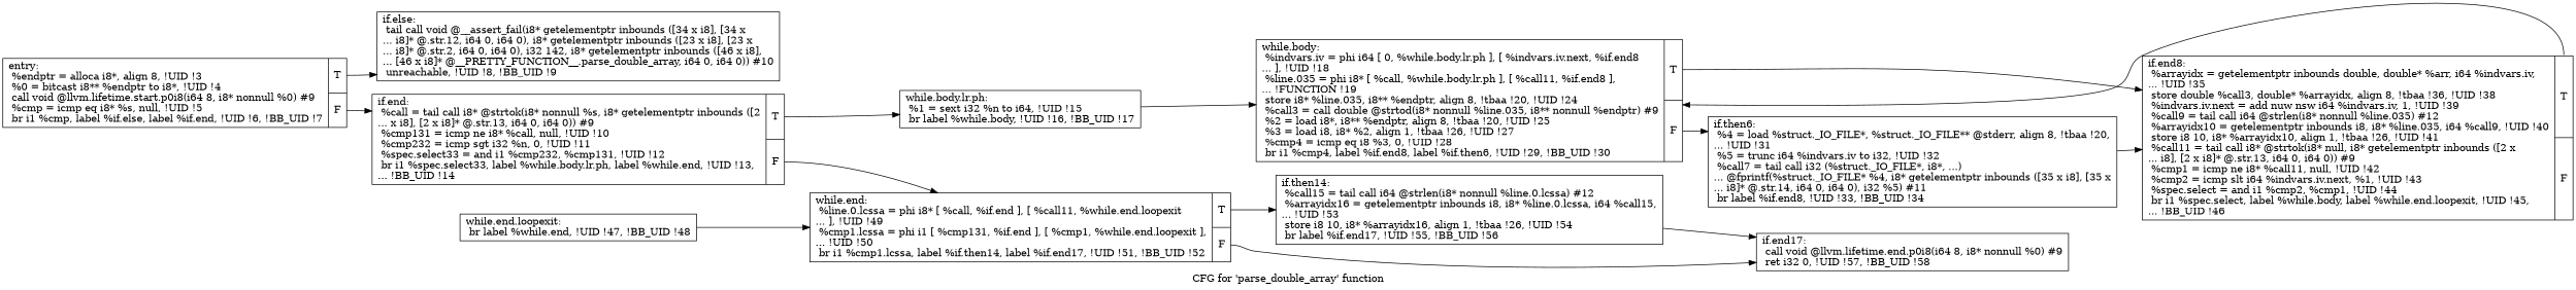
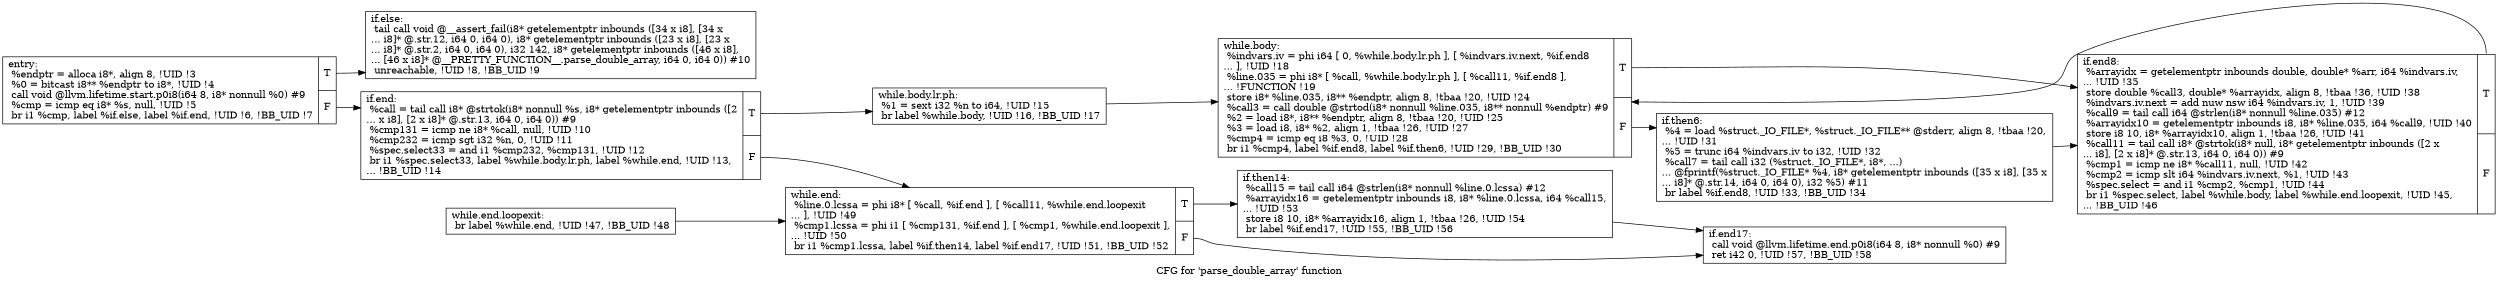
  digraph {
    label="CFG for 'parse_double_array' function"
    rankdir=LR
    node [shape=record]
    edge [tailport=s0]
    n1 [label="{entry:\l  %endptr = alloca i8*, align 8, !UID !3\l  %0 = bitcast i8** %endptr to i8*, !UID !4\l  call void @llvm.lifetime.start.p0i8(i64 8, i8* nonnull %0) #9\l  %cmp = icmp eq i8* %s, null, !UID !5\l  br i1 %cmp, label %if.else, label %if.end, !UID !6, !BB_UID !7\l|{<s0>T|<s1>F}}"]
    n2 [label="{if.else:                                          \l  tail call void @__assert_fail(i8* getelementptr inbounds ([34 x i8], [34 x\l... i8]* @.str.12, i64 0, i64 0), i8* getelementptr inbounds ([23 x i8], [23 x\l... i8]* @.str.2, i64 0, i64 0), i32 142, i8* getelementptr inbounds ([46 x i8],\l... [46 x i8]* @__PRETTY_FUNCTION__.parse_double_array, i64 0, i64 0)) #10\l  unreachable, !UID !8, !BB_UID !9\l}"]
    n3 [label="{if.end:                                           \l  %call = tail call i8* @strtok(i8* nonnull %s, i8* getelementptr inbounds ([2\l... x i8], [2 x i8]* @.str.13, i64 0, i64 0)) #9\l  %cmp131 = icmp ne i8* %call, null, !UID !10\l  %cmp232 = icmp sgt i32 %n, 0, !UID !11\l  %spec.select33 = and i1 %cmp232, %cmp131, !UID !12\l  br i1 %spec.select33, label %while.body.lr.ph, label %while.end, !UID !13,\l... !BB_UID !14\l|{<s0>T|<s1>F}}"]
    n4 [label="{while.body.lr.ph:                                 \l  %1 = sext i32 %n to i64, !UID !15\l  br label %while.body, !UID !16, !BB_UID !17\l}"]
    n5 [label="{while.end:                                        \l  %line.0.lcssa = phi i8* [ %call, %if.end ], [ %call11, %while.end.loopexit\l... ], !UID !49\l  %cmp1.lcssa = phi i1 [ %cmp131, %if.end ], [ %cmp1, %while.end.loopexit ],\l... !UID !50\l  br i1 %cmp1.lcssa, label %if.then14, label %if.end17, !UID !51, !BB_UID !52\l|{<s0>T|<s1>F}}"]
    n6 [label="{while.body:                                       \l  %indvars.iv = phi i64 [ 0, %while.body.lr.ph ], [ %indvars.iv.next, %if.end8\l... ], !UID !18\l  %line.035 = phi i8* [ %call, %while.body.lr.ph ], [ %call11, %if.end8 ],\l... !FUNCTION !19\l  store i8* %line.035, i8** %endptr, align 8, !tbaa !20, !UID !24\l  %call3 = call double @strtod(i8* nonnull %line.035, i8** nonnull %endptr) #9\l  %2 = load i8*, i8** %endptr, align 8, !tbaa !20, !UID !25\l  %3 = load i8, i8* %2, align 1, !tbaa !26, !UID !27\l  %cmp4 = icmp eq i8 %3, 0, !UID !28\l  br i1 %cmp4, label %if.end8, label %if.then6, !UID !29, !BB_UID !30\l|{<s0>T|<s1>F}}"]
    n7 [label="{if.then14:                                        \l  %call15 = tail call i64 @strlen(i8* nonnull %line.0.lcssa) #12\l  %arrayidx16 = getelementptr inbounds i8, i8* %line.0.lcssa, i64 %call15,\l... !UID !53\l  store i8 10, i8* %arrayidx16, align 1, !tbaa !26, !UID !54\l  br label %if.end17, !UID !55, !BB_UID !56\l}"]
-   n8 [label="{if.end17:                                         \l  call void @llvm.lifetime.end.p0i8(i64 8, i8* nonnull %0) #9\l  ret i32 0, !UID !57, !BB_UID !58\l}"]
+   n8 [label="{if.end17:                                         \l  call void @llvm.lifetime.end.p0i8(i64 8, i8* nonnull %0) #9\l  ret i42 0, !UID !57, !BB_UID !58\l}"]
    n9 [label="{if.end8:                                          \l  %arrayidx = getelementptr inbounds double, double* %arr, i64 %indvars.iv,\l... !UID !35\l  store double %call3, double* %arrayidx, align 8, !tbaa !36, !UID !38\l  %indvars.iv.next = add nuw nsw i64 %indvars.iv, 1, !UID !39\l  %call9 = tail call i64 @strlen(i8* nonnull %line.035) #12\l  %arrayidx10 = getelementptr inbounds i8, i8* %line.035, i64 %call9, !UID !40\l  store i8 10, i8* %arrayidx10, align 1, !tbaa !26, !UID !41\l  %call11 = tail call i8* @strtok(i8* null, i8* getelementptr inbounds ([2 x\l... i8], [2 x i8]* @.str.13, i64 0, i64 0)) #9\l  %cmp1 = icmp ne i8* %call11, null, !UID !42\l  %cmp2 = icmp slt i64 %indvars.iv.next, %1, !UID !43\l  %spec.select = and i1 %cmp2, %cmp1, !UID !44\l  br i1 %spec.select, label %while.body, label %while.end.loopexit, !UID !45,\l... !BB_UID !46\l|{<s0>T|<s1>F}}"]
    n10 [label="{if.then6:                                         \l  %4 = load %struct._IO_FILE*, %struct._IO_FILE** @stderr, align 8, !tbaa !20,\l... !UID !31\l  %5 = trunc i64 %indvars.iv to i32, !UID !32\l  %call7 = tail call i32 (%struct._IO_FILE*, i8*, ...)\l... @fprintf(%struct._IO_FILE* %4, i8* getelementptr inbounds ([35 x i8], [35 x\l... i8]* @.str.14, i64 0, i64 0), i32 %5) #11\l  br label %if.end8, !UID !33, !BB_UID !34\l}"]
    n11 [label="{while.end.loopexit:                               \l  br label %while.end, !UID !47, !BB_UID !48\l}"]
    n1 -> n2
    n1 -> n3 [tailport=s1]
    n3 -> n4
    n3 -> n5 [tailport=s1]
    n4 -> n6
    n5 -> n7
    n5 -> n8 [tailport=s1]
    n6 -> n9
    n6 -> n10 [tailport=s1]
    n7 -> n8
    n9 -> n6
    n10 -> n9
    n11 -> n5
  }
